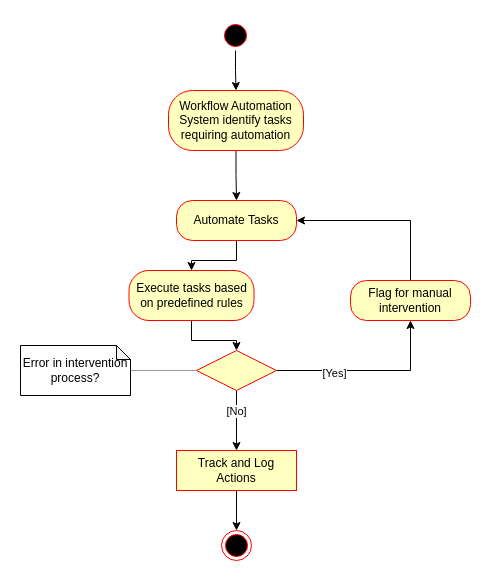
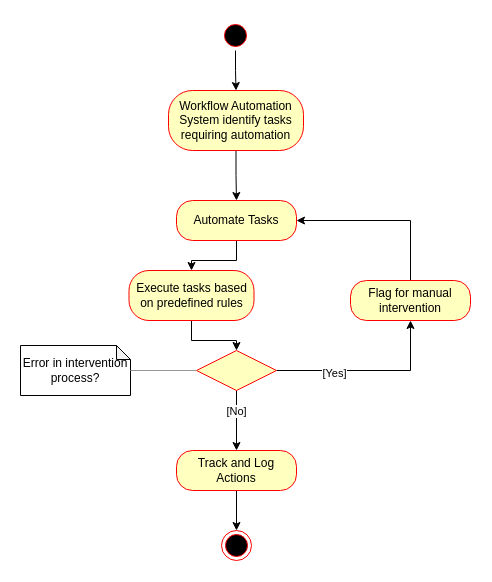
  <mxCell id="0" />
  <mxCell id="1" parent="0" />
  <mxCell id="2" value="" style="edgeStyle=orthogonalEdgeStyle;rounded=0;orthogonalLoop=1;jettySize=auto;html=1;" parent="1" source="3" target="5" edge="1"><mxGeometry relative="1" as="geometry" /></mxCell>
  <mxCell id="3" value="" style="ellipse;html=1;shape=startState;fillColor=#000000;strokeColor=#ff0000;" parent="1" vertex="1"><mxGeometry x="220" y="20" width="30" height="30" as="geometry" /></mxCell>
  <mxCell id="4" value="" style="edgeStyle=orthogonalEdgeStyle;rounded=0;orthogonalLoop=1;jettySize=auto;html=1;" parent="1" source="5" target="7" edge="1"><mxGeometry relative="1" as="geometry" /></mxCell>
  <mxCell id="5" value="Workflow Automation System identify tasks requiring automation" style="rounded=1;whiteSpace=wrap;html=1;arcSize=40;fontColor=#000000;fillColor=#ffffc0;strokeColor=#ff0000;" parent="1" vertex="1"><mxGeometry x="168" y="90" width="135" height="60" as="geometry" /></mxCell>
  <mxCell id="6" value="" style="edgeStyle=orthogonalEdgeStyle;rounded=0;orthogonalLoop=1;jettySize=auto;html=1;" parent="1" source="7" target="9" edge="1"><mxGeometry relative="1" as="geometry" /></mxCell>
  <mxCell id="7" value="Automate Tasks" style="rounded=1;whiteSpace=wrap;html=1;arcSize=40;fontColor=#000000;fillColor=#ffffc0;strokeColor=#ff0000;" parent="1" vertex="1"><mxGeometry x="176" y="200" width="120" height="40" as="geometry" /></mxCell>
  <mxCell id="8" value="" style="edgeStyle=orthogonalEdgeStyle;rounded=0;orthogonalLoop=1;jettySize=auto;html=1;" parent="1" source="9" target="14" edge="1"><mxGeometry relative="1" as="geometry" /></mxCell>
  <mxCell id="9" value="Execute tasks based on predefined rules" style="rounded=1;whiteSpace=wrap;html=1;arcSize=40;fontColor=#000000;fillColor=#ffffc0;strokeColor=#ff0000;" parent="1" vertex="1"><mxGeometry x="128.5" y="270" width="125" height="50" as="geometry" /></mxCell>
  <mxCell id="10" style="edgeStyle=orthogonalEdgeStyle;rounded=0;orthogonalLoop=1;jettySize=auto;html=1;exitX=1;exitY=0.5;exitDx=0;exitDy=0;entryX=0.5;entryY=1;entryDx=0;entryDy=0;" parent="1" source="14" target="17" edge="1"><mxGeometry relative="1" as="geometry" /></mxCell>
  <mxCell id="11" value="[Yes]" style="edgeLabel;html=1;align=center;verticalAlign=middle;resizable=0;points=[];" parent="10" vertex="1" connectable="0"><mxGeometry x="-0.383" y="-2" relative="1" as="geometry"><mxPoint as="offset" /></mxGeometry></mxCell>
  <mxCell id="12" style="edgeStyle=orthogonalEdgeStyle;rounded=0;orthogonalLoop=1;jettySize=auto;html=1;exitX=0.5;exitY=1;exitDx=0;exitDy=0;entryX=0.5;entryY=0;entryDx=0;entryDy=0;" parent="1" source="14" target="19" edge="1"><mxGeometry relative="1" as="geometry" /></mxCell>
  <mxCell id="13" value="[No]" style="edgeLabel;html=1;align=center;verticalAlign=middle;resizable=0;points=[];" parent="12" vertex="1" connectable="0"><mxGeometry x="0.147" relative="1" as="geometry"><mxPoint x="-1" y="-14" as="offset" /></mxGeometry></mxCell>
  <mxCell id="14" value="" style="rhombus;whiteSpace=wrap;html=1;fontColor=#000000;fillColor=#ffffc0;strokeColor=#ff0000;" parent="1" vertex="1"><mxGeometry x="196" y="350" width="80" height="40" as="geometry" /></mxCell>
  <mxCell id="15" value="Error in intervention process?" style="shape=note;whiteSpace=wrap;html=1;backgroundOutline=1;darkOpacity=0.05;size=14;" parent="1" vertex="1"><mxGeometry x="20" y="345" width="110" height="50" as="geometry" /></mxCell>
  <mxCell id="16" style="edgeStyle=orthogonalEdgeStyle;rounded=0;orthogonalLoop=1;jettySize=auto;html=1;exitX=0.5;exitY=0;exitDx=0;exitDy=0;entryX=1;entryY=0.5;entryDx=0;entryDy=0;" parent="1" source="17" target="7" edge="1"><mxGeometry relative="1" as="geometry" /></mxCell>
  <mxCell id="17" value="Flag for manual intervention" style="rounded=1;whiteSpace=wrap;html=1;arcSize=40;fontColor=#000000;fillColor=#ffffc0;strokeColor=#ff0000;" parent="1" vertex="1"><mxGeometry x="350" y="280" width="120" height="40" as="geometry" /></mxCell>
  <mxCell id="18" value="" style="edgeStyle=orthogonalEdgeStyle;rounded=0;orthogonalLoop=1;jettySize=auto;html=1;" parent="1" source="19" target="20" edge="1"><mxGeometry relative="1" as="geometry" /></mxCell>
- <mxCell id="19" value="Track and Log Actions" style="whiteSpace=wrap;html=1;arcSize=40;fontColor=#000000;fillColor=#ffffc0;strokeColor=#ff0000;rounded=0;" parent="1" vertex="1"><mxGeometry x="176" y="450" width="120" height="40" as="geometry" /></mxCell>
+ <mxCell id="19" value="Track and Log Actions" style="rounded=1;whiteSpace=wrap;html=1;arcSize=40;fontColor=#000000;fillColor=#ffffc0;strokeColor=#ff0000;" parent="1" vertex="1"><mxGeometry x="176" y="450" width="120" height="40" as="geometry" /></mxCell>
  <mxCell id="20" value="" style="ellipse;html=1;shape=endState;fillColor=#000000;strokeColor=#ff0000;" parent="1" vertex="1"><mxGeometry x="221" y="530" width="30" height="30" as="geometry" /></mxCell>
  <mxCell id="21" value="" style="verticalLabelPosition=bottom;shadow=0;dashed=0;align=center;html=1;verticalAlign=top;strokeWidth=1;shape=mxgraph.mockup.markup.line;strokeColor=#999999;" vertex="1" parent="1"><mxGeometry x="130" y="360" width="66" height="20" as="geometry" /></mxCell>
